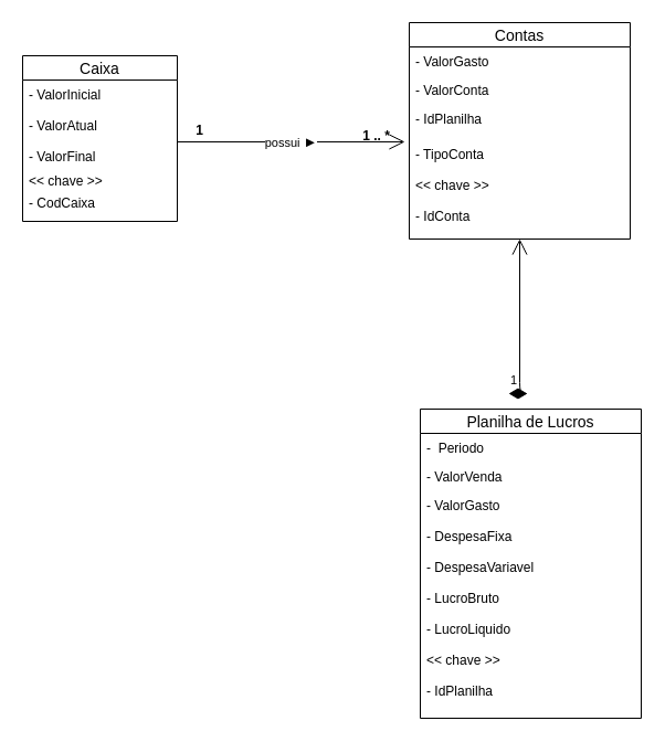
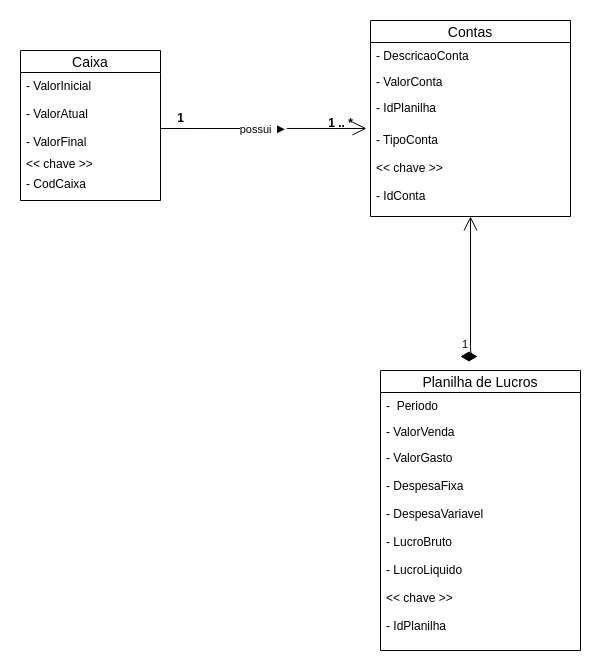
  <mxCell id="0" />
  <mxCell id="1" parent="0" />
  <mxCell id="2" value="Contas" style="swimlane;fontStyle=0;childLayout=stackLayout;horizontal=1;startSize=22;horizontalStack=0;resizeParent=1;resizeParentMax=0;resizeLast=0;collapsible=1;marginBottom=0;align=center;fontSize=14;" vertex="1" parent="1"><mxGeometry x="370" y="20" width="200" height="196" as="geometry" /></mxCell>
- <mxCell id="3" value="- ValorGasto" style="text;strokeColor=none;fillColor=none;spacingLeft=4;spacingRight=4;overflow=hidden;rotatable=0;points=[[0,0.5],[1,0.5]];portConstraint=eastwest;fontSize=12;" vertex="1" parent="2"><mxGeometry y="22" width="200" height="26" as="geometry" /></mxCell>
+ <mxCell id="3" value="- DescricaoConta" style="text;strokeColor=none;fillColor=none;spacingLeft=4;spacingRight=4;overflow=hidden;rotatable=0;points=[[0,0.5],[1,0.5]];portConstraint=eastwest;fontSize=12;" vertex="1" parent="2"><mxGeometry y="22" width="200" height="26" as="geometry" /></mxCell>
  <mxCell id="4" value="- ValorConta" style="text;strokeColor=none;fillColor=none;spacingLeft=4;spacingRight=4;overflow=hidden;rotatable=0;points=[[0,0.5],[1,0.5]];portConstraint=eastwest;fontSize=12;" vertex="1" parent="2"><mxGeometry y="48" width="200" height="26" as="geometry" /></mxCell>
  <mxCell id="5" value="- IdPlanilha" style="text;strokeColor=none;fillColor=none;spacingLeft=4;spacingRight=4;overflow=hidden;rotatable=0;points=[[0,0.5],[1,0.5]];portConstraint=eastwest;fontSize=12;" vertex="1" parent="2"><mxGeometry y="74" width="200" height="32" as="geometry" /></mxCell>
  <mxCell id="6" value="- TipoConta&#10;&#10;&lt;&lt; chave &gt;&gt;&#10;&#10;- IdConta" style="text;strokeColor=none;fillColor=none;spacingLeft=4;spacingRight=4;overflow=hidden;rotatable=0;points=[[0,0.5],[1,0.5]];portConstraint=eastwest;fontSize=12;" vertex="1" parent="2"><mxGeometry y="106" width="200" height="90" as="geometry" /></mxCell>
  <mxCell id="7" value="1" style="endArrow=open;html=1;endSize=12;startArrow=diamondThin;startSize=14;startFill=1;edgeStyle=orthogonalEdgeStyle;align=left;verticalAlign=bottom;" edge="1" parent="1"><mxGeometry x="-1" y="3" relative="1" as="geometry"><mxPoint x="460" y="356" as="sourcePoint" /><mxPoint x="470" y="216" as="targetPoint" /><Array as="points"><mxPoint x="470" y="356" /></Array></mxGeometry></mxCell>
  <mxCell id="8" value="&lt;&lt; chave &gt;&gt;" style="text;strokeColor=none;fillColor=none;spacingLeft=4;spacingRight=4;overflow=hidden;rotatable=0;points=[[0,0.5],[1,0.5]];portConstraint=eastwest;fontSize=12;" vertex="1" parent="1"><mxGeometry x="20" y="150" width="140" height="26" as="geometry" /></mxCell>
  <mxCell id="9" value="Caixa" style="swimlane;fontStyle=0;childLayout=stackLayout;horizontal=1;startSize=22;horizontalStack=0;resizeParent=1;resizeParentMax=0;resizeLast=0;collapsible=1;marginBottom=0;align=center;fontSize=14;" vertex="1" parent="1"><mxGeometry x="20" y="50" width="140" height="150" as="geometry" /></mxCell>
  <mxCell id="10" value="- ValorInicial&#10;&#10;- ValorAtual&#10;&#10;- ValorFinal&#10;" style="text;strokeColor=none;fillColor=none;spacingLeft=4;spacingRight=4;overflow=hidden;rotatable=0;points=[[0,0.5],[1,0.5]];portConstraint=eastwest;fontSize=12;" vertex="1" parent="9"><mxGeometry y="22" width="140" height="98" as="geometry" /></mxCell>
  <mxCell id="11" value="- CodCaixa" style="text;strokeColor=none;fillColor=none;spacingLeft=4;spacingRight=4;overflow=hidden;rotatable=0;points=[[0,0.5],[1,0.5]];portConstraint=eastwest;fontSize=12;" vertex="1" parent="9"><mxGeometry y="120" width="140" height="30" as="geometry" /></mxCell>
  <mxCell id="12" value="&lt;b&gt;1&lt;/b&gt;" style="text;html=1;align=center;verticalAlign=middle;resizable=0;points=[];autosize=1;" vertex="1" parent="1"><mxGeometry x="170" y="108" width="20" height="20" as="geometry" /></mxCell>
  <mxCell id="13" value="&lt;b&gt;1 .. *&lt;/b&gt;" style="text;html=1;align=center;verticalAlign=middle;resizable=0;points=[];autosize=1;" vertex="1" parent="1"><mxGeometry x="320" y="113" width="40" height="20" as="geometry" /></mxCell>
  <mxCell id="14" value="possui&amp;nbsp;&lt;span style=&quot;font-family: &amp;#34;roboto&amp;#34; , &amp;#34;arial&amp;#34; , sans-serif ; font-size: 13px ; text-align: left&quot;&gt;►&lt;/span&gt;" style="endArrow=open;endFill=1;endSize=12;html=1;entryX=-0.02;entryY=0.022;entryDx=0;entryDy=0;entryPerimeter=0;" edge="1" parent="1" target="6"><mxGeometry width="160" relative="1" as="geometry"><mxPoint x="160" y="128" as="sourcePoint" /><mxPoint x="320" y="128" as="targetPoint" /></mxGeometry></mxCell>
  <mxCell id="15" value="Planilha de Lucros" style="swimlane;fontStyle=0;childLayout=stackLayout;horizontal=1;startSize=22;horizontalStack=0;resizeParent=1;resizeParentMax=0;resizeLast=0;collapsible=1;marginBottom=0;align=center;fontSize=14;" vertex="1" parent="1"><mxGeometry x="380" y="370" width="200" height="280" as="geometry" /></mxCell>
  <mxCell id="16" value="-  Periodo" style="text;strokeColor=none;fillColor=none;spacingLeft=4;spacingRight=4;overflow=hidden;rotatable=0;points=[[0,0.5],[1,0.5]];portConstraint=eastwest;fontSize=12;" vertex="1" parent="15"><mxGeometry y="22" width="200" height="26" as="geometry" /></mxCell>
  <mxCell id="17" value="- ValorVenda" style="text;strokeColor=none;fillColor=none;spacingLeft=4;spacingRight=4;overflow=hidden;rotatable=0;points=[[0,0.5],[1,0.5]];portConstraint=eastwest;fontSize=12;" vertex="1" parent="15"><mxGeometry y="48" width="200" height="26" as="geometry" /></mxCell>
  <mxCell id="18" value="- ValorGasto&#10;&#10;- DespesaFixa&#10;&#10;- DespesaVariavel&#10;&#10;- LucroBruto&#10;&#10;- LucroLiquido&#10;&#10;&lt;&lt; chave &gt;&gt;&#10;&#10;- IdPlanilha" style="text;strokeColor=none;fillColor=none;spacingLeft=4;spacingRight=4;overflow=hidden;rotatable=0;points=[[0,0.5],[1,0.5]];portConstraint=eastwest;fontSize=12;" vertex="1" parent="15"><mxGeometry y="74" width="200" height="206" as="geometry" /></mxCell>
